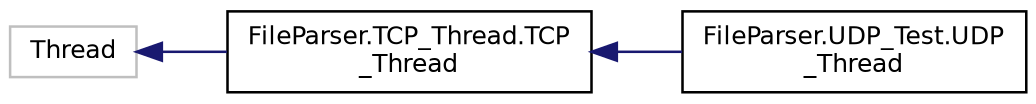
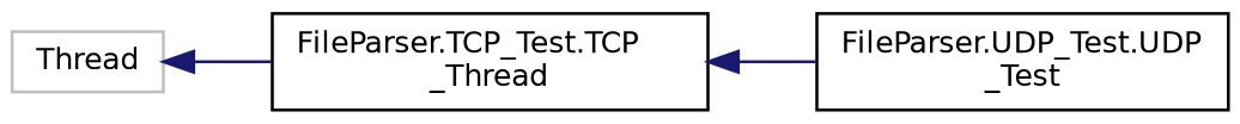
  digraph {
    rankdir=LR
    node [color=black fillcolor=white fontname=Helvetica fontsize=10 shape=record style=filled]
    edge [color=midnightblue dir=back fontname=Helvetica fontsize=10 labelfontname=Helvetica labelfontsize=10 style=solid]
    n1 [color=grey75 height=0.2 label=Thread width=0.4]
-   n2 [height=0.2 label="FileParser.TCP_Thread.TCP\l_Thread" width=0.4]
-   n3 [height=0.2 label="FileParser.UDP_Test.UDP\l_Thread" width=0.4]
+   n2 [height=0.2 label="FileParser.TCP_Test.TCP\l_Thread" width=0.4]
+   n3 [height=0.2 label="FileParser.UDP_Test.UDP\l_Test" width=0.4]
    n1 -> n2
    n2 -> n3
  }
